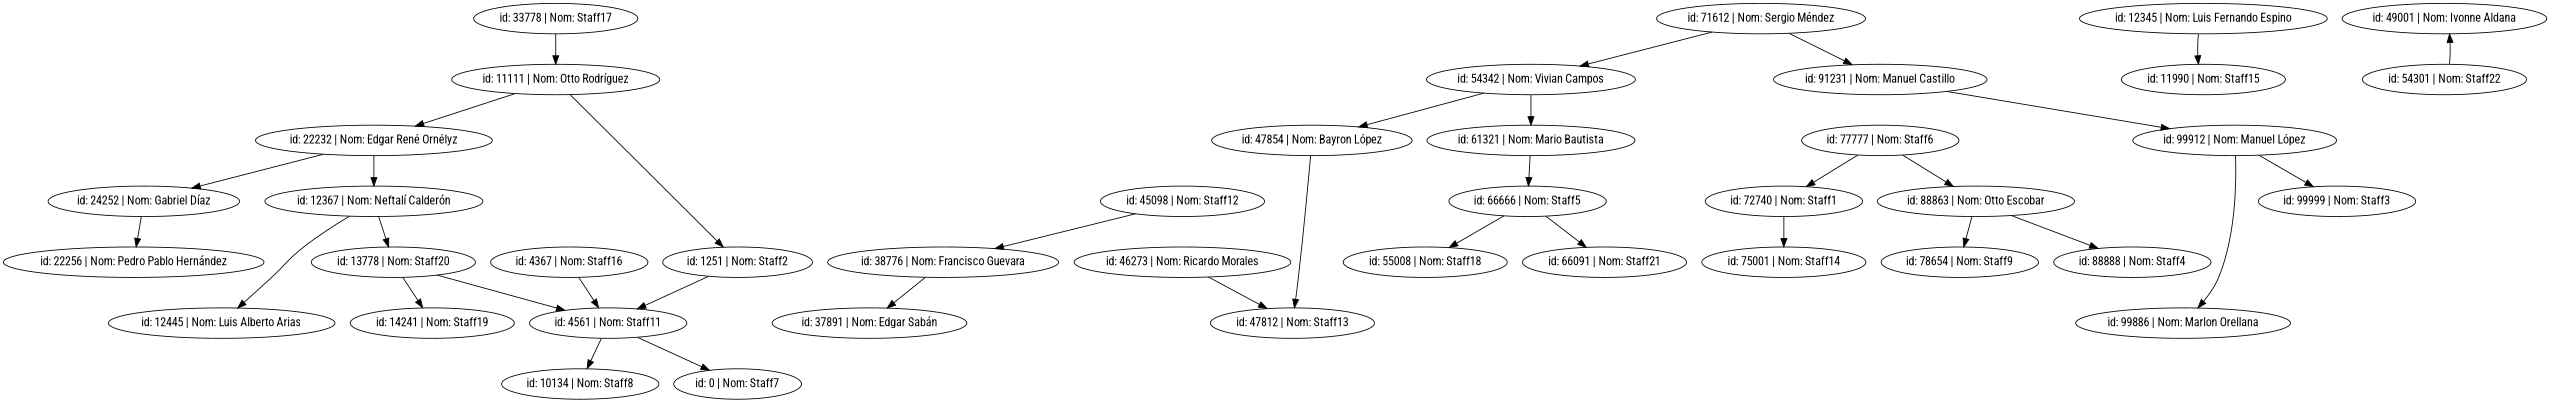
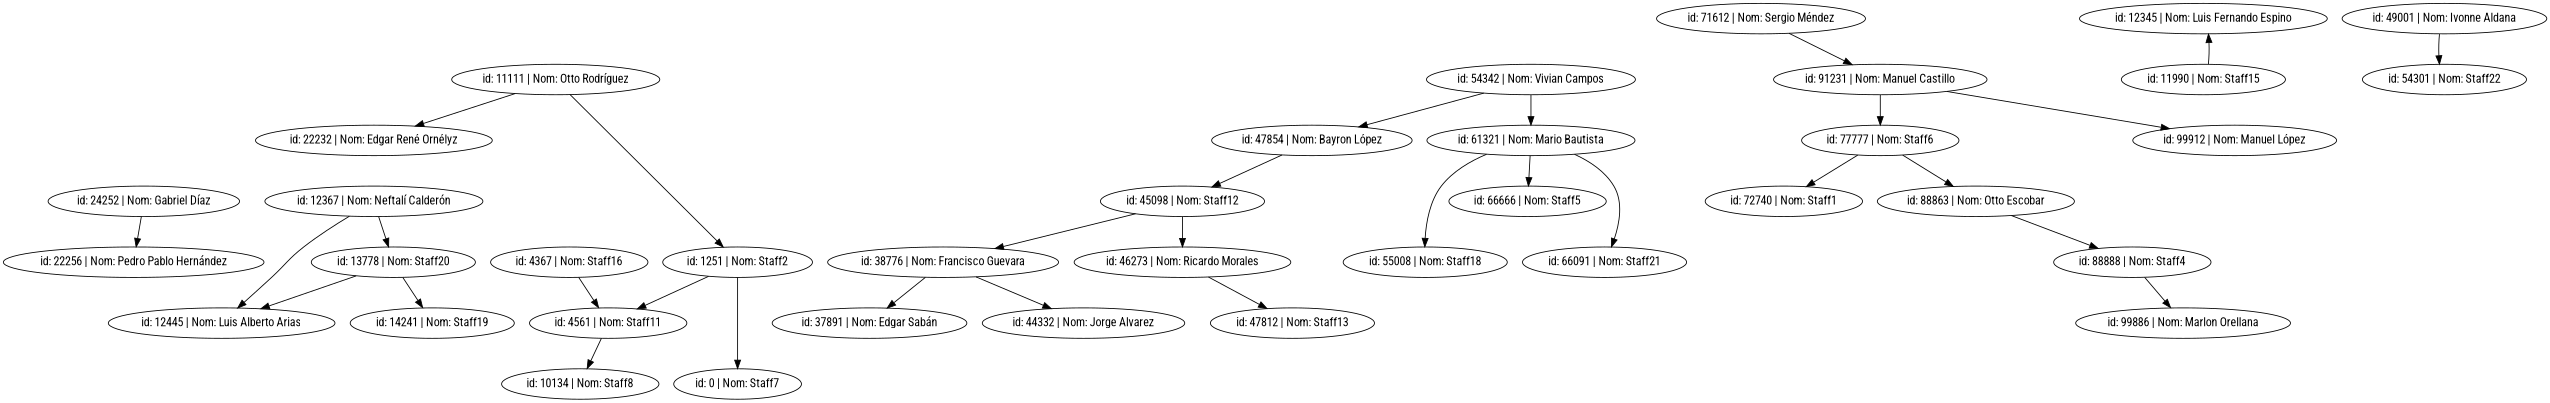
  digraph {
    fontname="Roboto Condensed"
    node [fontname="Roboto Condensed"]
    edge [fontname="Roboto Condensed"]
-   "id: 33778 | Nom: Staff17"
    "id: 11111 | Nom: Otto Rodríguez"
    "id: 1251 | Nom: Staff2"
    "id: 22232 | Nom: Edgar René Ornélyz"
    "id: 71612 | Nom: Sergio Méndez"
    "id: 54342 | Nom: Vivian Campos"
    "id: 91231 | Nom: Manuel Castillo"
    "id: 0 | Nom: Staff7"
    "id: 4561 | Nom: Staff11"
    "id: 12367 | Nom: Neftalí Calderón"
    "id: 24252 | Nom: Gabriel Díaz"
    "id: 47854 | Nom: Bayron López"
    "id: 61321 | Nom: Mario Bautista"
    "id: 77777 | Nom: Staff6"
    "id: 99912 | Nom: Manuel López"
    "id: 10134 | Nom: Staff8"
    "id: 13778 | Nom: Staff20"
    "id: 12445 | Nom: Luis Alberto Arias"
    "id: 22256 | Nom: Pedro Pablo Hernández"
    "id: 4367 | Nom: Staff16"
    "id: 12345 | Nom: Luis Fernando Espino"
    "id: 11990 | Nom: Staff15"
    "id: 14241 | Nom: Staff19"
    "id: 45098 | Nom: Staff12"
    "id: 55008 | Nom: Staff18"
    "id: 66666 | Nom: Staff5"
    "id: 72740 | Nom: Staff1"
    "id: 88863 | Nom: Otto Escobar"
    "id: 99886 | Nom: Marlon Orellana"
-   "id: 99999 | Nom: Staff3"
    "id: 38776 | Nom: Francisco Guevara"
    "id: 46273 | Nom: Ricardo Morales"
    "id: 49001 | Nom: Ivonne Aldana"
    "id: 54301 | Nom: Staff22"
    "id: 66091 | Nom: Staff21"
    "id: 37891 | Nom: Edgar Sabán"
+   "id: 44332 | Nom: Jorge Alvarez"
    "id: 47812 | Nom: Staff13"
-   "id: 75001 | Nom: Staff14"
-   "id: 78654 | Nom: Staff9"
    "id: 88888 | Nom: Staff4"
-   "id: 33778 | Nom: Staff17" -> "id: 11111 | Nom: Otto Rodríguez"
    "id: 11111 | Nom: Otto Rodríguez" -> "id: 1251 | Nom: Staff2"
    "id: 11111 | Nom: Otto Rodríguez" -> "id: 22232 | Nom: Edgar René Ornélyz"
-   "id: 4561 | Nom: Staff11" -> "id: 0 | Nom: Staff7"
+   "id: 1251 | Nom: Staff2" -> "id: 0 | Nom: Staff7"
    "id: 1251 | Nom: Staff2" -> "id: 4561 | Nom: Staff11"
-   "id: 22232 | Nom: Edgar René Ornélyz" -> "id: 12367 | Nom: Neftalí Calderón"
-   "id: 22232 | Nom: Edgar René Ornélyz" -> "id: 24252 | Nom: Gabriel Díaz"
-   "id: 71612 | Nom: Sergio Méndez" -> "id: 54342 | Nom: Vivian Campos"
    "id: 71612 | Nom: Sergio Méndez" -> "id: 91231 | Nom: Manuel Castillo"
    "id: 54342 | Nom: Vivian Campos" -> "id: 47854 | Nom: Bayron López"
    "id: 54342 | Nom: Vivian Campos" -> "id: 61321 | Nom: Mario Bautista"
+   "id: 91231 | Nom: Manuel Castillo" -> "id: 77777 | Nom: Staff6"
    "id: 91231 | Nom: Manuel Castillo" -> "id: 99912 | Nom: Manuel López"
    "id: 4561 | Nom: Staff11" -> "id: 10134 | Nom: Staff8"
    "id: 12367 | Nom: Neftalí Calderón" -> "id: 13778 | Nom: Staff20"
    "id: 12367 | Nom: Neftalí Calderón" -> "id: 12445 | Nom: Luis Alberto Arias"
    "id: 24252 | Nom: Gabriel Díaz" -> "id: 22256 | Nom: Pedro Pablo Hernández"
-   "id: 47854 | Nom: Bayron López" -> "id: 47812 | Nom: Staff13"
-   "id: 66666 | Nom: Staff5" -> "id: 55008 | Nom: Staff18"
+   "id: 47854 | Nom: Bayron López" -> "id: 45098 | Nom: Staff12"
+   "id: 61321 | Nom: Mario Bautista" -> "id: 55008 | Nom: Staff18"
    "id: 61321 | Nom: Mario Bautista" -> "id: 66666 | Nom: Staff5"
    "id: 77777 | Nom: Staff6" -> "id: 72740 | Nom: Staff1"
    "id: 77777 | Nom: Staff6" -> "id: 88863 | Nom: Otto Escobar"
-   "id: 99912 | Nom: Manuel López" -> "id: 99886 | Nom: Marlon Orellana"
-   "id: 99912 | Nom: Manuel López" -> "id: 99999 | Nom: Staff3"
-   "id: 13778 | Nom: Staff20" -> "id: 4561 | Nom: Staff11"
+   "id: 88888 | Nom: Staff4" -> "id: 99886 | Nom: Marlon Orellana"
+   "id: 13778 | Nom: Staff20" -> "id: 12445 | Nom: Luis Alberto Arias"
    "id: 13778 | Nom: Staff20" -> "id: 14241 | Nom: Staff19"
    "id: 4367 | Nom: Staff16" -> "id: 4561 | Nom: Staff11"
-   "id: 12345 | Nom: Luis Fernando Espino" -> "id: 11990 | Nom: Staff15"
+   "id: 11990 | Nom: Staff15" -> "id: 12345 | Nom: Luis Fernando Espino"
    "id: 45098 | Nom: Staff12" -> "id: 38776 | Nom: Francisco Guevara"
-   "id: 66666 | Nom: Staff5" -> "id: 66091 | Nom: Staff21"
-   "id: 72740 | Nom: Staff1" -> "id: 75001 | Nom: Staff14"
-   "id: 88863 | Nom: Otto Escobar" -> "id: 78654 | Nom: Staff9"
+   "id: 45098 | Nom: Staff12" -> "id: 46273 | Nom: Ricardo Morales"
+   "id: 61321 | Nom: Mario Bautista" -> "id: 66091 | Nom: Staff21"
    "id: 88863 | Nom: Otto Escobar" -> "id: 88888 | Nom: Staff4"
    "id: 38776 | Nom: Francisco Guevara" -> "id: 37891 | Nom: Edgar Sabán"
+   "id: 38776 | Nom: Francisco Guevara" -> "id: 44332 | Nom: Jorge Alvarez"
    "id: 46273 | Nom: Ricardo Morales" -> "id: 47812 | Nom: Staff13"
-   "id: 54301 | Nom: Staff22" -> "id: 49001 | Nom: Ivonne Aldana"
+   "id: 49001 | Nom: Ivonne Aldana" -> "id: 54301 | Nom: Staff22"
  }
